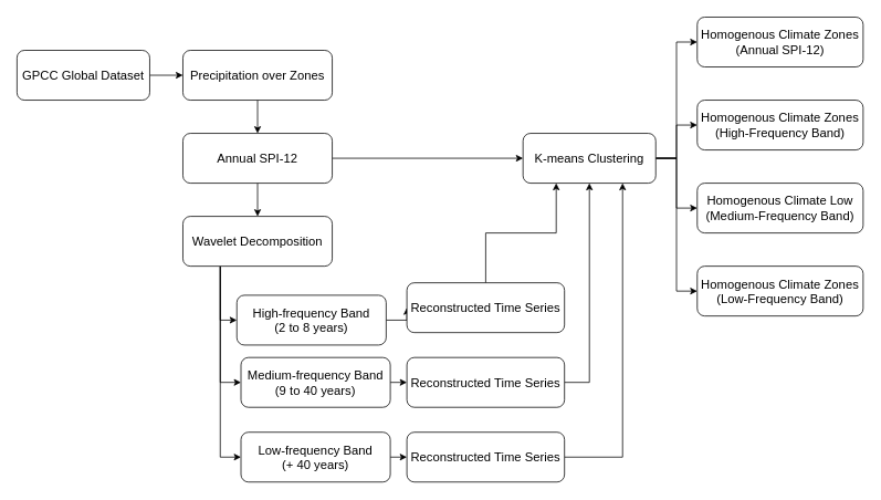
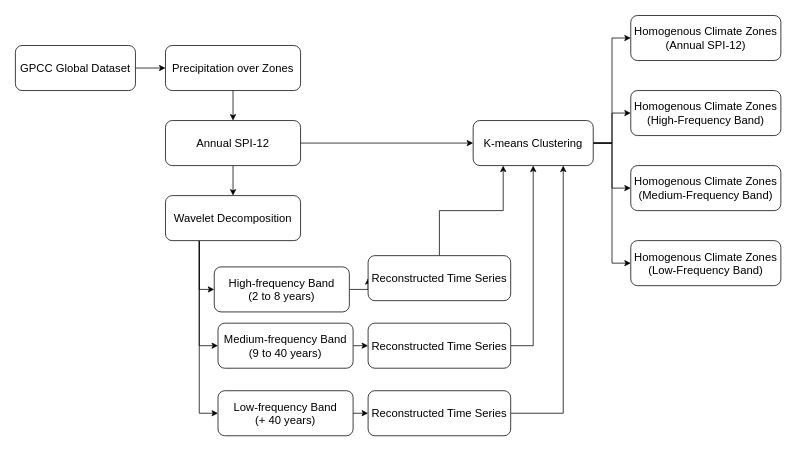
  <mxCell id="0" />
  <mxCell id="1" parent="0" />
  <mxCell id="2" style="edgeStyle=orthogonalEdgeStyle;rounded=0;orthogonalLoop=1;jettySize=auto;html=1;exitX=1;exitY=0.5;exitDx=0;exitDy=0;entryX=0;entryY=0.5;entryDx=0;entryDy=0;" edge="1" parent="1" source="3" target="18"><mxGeometry relative="1" as="geometry" /></mxCell>
  <mxCell id="3" value="&lt;font style=&quot;font-size: 15px;&quot;&gt;GPCC Global Dataset&lt;/font&gt;" style="rounded=1;whiteSpace=wrap;html=1;" vertex="1" parent="1"><mxGeometry x="20" y="60" width="160" height="60" as="geometry" /></mxCell>
  <mxCell id="4" style="edgeStyle=orthogonalEdgeStyle;rounded=0;orthogonalLoop=1;jettySize=auto;html=1;exitX=0.5;exitY=1;exitDx=0;exitDy=0;entryX=0.5;entryY=0;entryDx=0;entryDy=0;" edge="1" parent="1" source="6" target="10"><mxGeometry relative="1" as="geometry" /></mxCell>
  <mxCell id="5" style="edgeStyle=orthogonalEdgeStyle;rounded=0;orthogonalLoop=1;jettySize=auto;html=1;exitX=1;exitY=0.5;exitDx=0;exitDy=0;entryX=0;entryY=0.5;entryDx=0;entryDy=0;" edge="1" parent="1" source="6" target="25"><mxGeometry relative="1" as="geometry" /></mxCell>
  <mxCell id="6" value="&lt;font style=&quot;font-size: 15px;&quot;&gt;Annual SPI-12&lt;/font&gt;" style="rounded=1;whiteSpace=wrap;html=1;" vertex="1" parent="1"><mxGeometry x="220" y="160" width="180" height="60" as="geometry" /></mxCell>
  <mxCell id="7" style="edgeStyle=orthogonalEdgeStyle;rounded=0;orthogonalLoop=1;jettySize=auto;html=1;exitX=0.25;exitY=1;exitDx=0;exitDy=0;entryX=0;entryY=0.5;entryDx=0;entryDy=0;fontSize=15;" edge="1" parent="1" source="10" target="12"><mxGeometry relative="1" as="geometry" /></mxCell>
  <mxCell id="8" style="edgeStyle=orthogonalEdgeStyle;rounded=0;orthogonalLoop=1;jettySize=auto;html=1;exitX=0.25;exitY=1;exitDx=0;exitDy=0;entryX=0;entryY=0.5;entryDx=0;entryDy=0;fontSize=15;" edge="1" parent="1" source="10" target="14"><mxGeometry relative="1" as="geometry" /></mxCell>
  <mxCell id="9" style="edgeStyle=orthogonalEdgeStyle;rounded=0;orthogonalLoop=1;jettySize=auto;html=1;exitX=0.25;exitY=1;exitDx=0;exitDy=0;entryX=0;entryY=0.5;entryDx=0;entryDy=0;fontSize=15;" edge="1" parent="1" source="10" target="16"><mxGeometry relative="1" as="geometry" /></mxCell>
  <mxCell id="10" value="&lt;font style=&quot;font-size: 15px;&quot;&gt;Wavelet Decomposition&lt;/font&gt;" style="rounded=1;whiteSpace=wrap;html=1;" vertex="1" parent="1"><mxGeometry x="220" y="260" width="180" height="60" as="geometry" /></mxCell>
  <mxCell id="11" style="edgeStyle=orthogonalEdgeStyle;rounded=0;orthogonalLoop=1;jettySize=auto;html=1;exitX=1;exitY=0.5;exitDx=0;exitDy=0;entryX=0;entryY=0.5;entryDx=0;entryDy=0;" edge="1" parent="1" source="12" target="20"><mxGeometry relative="1" as="geometry" /></mxCell>
  <mxCell id="12" value="&lt;font style=&quot;font-size: 15px;&quot;&gt;High-frequency Band&lt;br&gt;(2 to 8 years)&lt;/font&gt;" style="rounded=1;whiteSpace=wrap;html=1;" vertex="1" parent="1"><mxGeometry x="285" y="355" width="180" height="60" as="geometry" /></mxCell>
  <mxCell id="13" style="edgeStyle=orthogonalEdgeStyle;rounded=0;orthogonalLoop=1;jettySize=auto;html=1;exitX=1;exitY=0.5;exitDx=0;exitDy=0;entryX=0;entryY=0.5;entryDx=0;entryDy=0;" edge="1" parent="1" source="14" target="27"><mxGeometry relative="1" as="geometry" /></mxCell>
  <mxCell id="14" value="&lt;font style=&quot;font-size: 15px;&quot;&gt;Medium-frequency Band&lt;br&gt;(9 to 40 years)&lt;/font&gt;" style="rounded=1;whiteSpace=wrap;html=1;" vertex="1" parent="1"><mxGeometry x="290" y="430" width="180" height="60" as="geometry" /></mxCell>
  <mxCell id="15" style="edgeStyle=orthogonalEdgeStyle;rounded=0;orthogonalLoop=1;jettySize=auto;html=1;exitX=1;exitY=0.5;exitDx=0;exitDy=0;entryX=0;entryY=0.5;entryDx=0;entryDy=0;" edge="1" parent="1" source="16" target="29"><mxGeometry relative="1" as="geometry" /></mxCell>
  <mxCell id="16" value="&lt;font style=&quot;font-size: 15px;&quot;&gt;Low-frequency Band&lt;br&gt;(+ 40 years)&lt;/font&gt;" style="rounded=1;whiteSpace=wrap;html=1;" vertex="1" parent="1"><mxGeometry x="290" y="520" width="180" height="60" as="geometry" /></mxCell>
  <mxCell id="17" style="edgeStyle=orthogonalEdgeStyle;rounded=0;orthogonalLoop=1;jettySize=auto;html=1;exitX=0.5;exitY=1;exitDx=0;exitDy=0;entryX=0.5;entryY=0;entryDx=0;entryDy=0;" edge="1" parent="1" source="18" target="6"><mxGeometry relative="1" as="geometry" /></mxCell>
  <mxCell id="18" value="&lt;font style=&quot;font-size: 15px;&quot;&gt;Precipitation over Zones&lt;/font&gt;" style="rounded=1;whiteSpace=wrap;html=1;" vertex="1" parent="1"><mxGeometry x="220" y="60" width="180" height="60" as="geometry" /></mxCell>
  <mxCell id="19" style="edgeStyle=orthogonalEdgeStyle;rounded=0;orthogonalLoop=1;jettySize=auto;html=1;exitX=0.5;exitY=0;exitDx=0;exitDy=0;entryX=0.25;entryY=1;entryDx=0;entryDy=0;fontSize=15;" edge="1" parent="1" source="20" target="25"><mxGeometry relative="1" as="geometry" /></mxCell>
  <mxCell id="20" value="&lt;font style=&quot;font-size: 15px;&quot;&gt;Reconstructed Time Series&lt;/font&gt;" style="rounded=1;whiteSpace=wrap;html=1;" vertex="1" parent="1"><mxGeometry x="490" y="340" width="190" height="60" as="geometry" /></mxCell>
  <mxCell id="21" style="edgeStyle=orthogonalEdgeStyle;rounded=0;orthogonalLoop=1;jettySize=auto;html=1;exitX=1;exitY=0.5;exitDx=0;exitDy=0;entryX=0;entryY=0.5;entryDx=0;entryDy=0;" edge="1" parent="1" source="25" target="30"><mxGeometry relative="1" as="geometry" /></mxCell>
  <mxCell id="22" style="edgeStyle=orthogonalEdgeStyle;rounded=0;orthogonalLoop=1;jettySize=auto;html=1;exitX=1;exitY=0.5;exitDx=0;exitDy=0;entryX=0;entryY=0.5;entryDx=0;entryDy=0;" edge="1" parent="1" source="25" target="31"><mxGeometry relative="1" as="geometry" /></mxCell>
  <mxCell id="23" style="edgeStyle=orthogonalEdgeStyle;rounded=0;orthogonalLoop=1;jettySize=auto;html=1;exitX=1;exitY=0.5;exitDx=0;exitDy=0;entryX=0;entryY=0.5;entryDx=0;entryDy=0;" edge="1" parent="1" source="25" target="32"><mxGeometry relative="1" as="geometry" /></mxCell>
  <mxCell id="24" style="edgeStyle=orthogonalEdgeStyle;rounded=0;orthogonalLoop=1;jettySize=auto;html=1;exitX=1;exitY=0.5;exitDx=0;exitDy=0;entryX=0;entryY=0.5;entryDx=0;entryDy=0;" edge="1" parent="1" source="25" target="33"><mxGeometry relative="1" as="geometry" /></mxCell>
  <mxCell id="25" value="&lt;font style=&quot;font-size: 15px;&quot;&gt;K-means Clustering&lt;/font&gt;" style="rounded=1;whiteSpace=wrap;html=1;" vertex="1" parent="1"><mxGeometry x="630" y="160" width="160" height="60" as="geometry" /></mxCell>
  <mxCell id="26" style="edgeStyle=orthogonalEdgeStyle;rounded=0;orthogonalLoop=1;jettySize=auto;html=1;exitX=1;exitY=0.5;exitDx=0;exitDy=0;entryX=0.5;entryY=1;entryDx=0;entryDy=0;" edge="1" parent="1" source="27" target="25"><mxGeometry relative="1" as="geometry"><Array as="points"><mxPoint x="710" y="460" /></Array></mxGeometry></mxCell>
  <mxCell id="27" value="&lt;font style=&quot;font-size: 15px;&quot;&gt;Reconstructed Time Series&lt;/font&gt;" style="rounded=1;whiteSpace=wrap;html=1;" vertex="1" parent="1"><mxGeometry x="490" y="430" width="190" height="60" as="geometry" /></mxCell>
  <mxCell id="28" style="edgeStyle=orthogonalEdgeStyle;rounded=0;orthogonalLoop=1;jettySize=auto;html=1;exitX=1;exitY=0.5;exitDx=0;exitDy=0;entryX=0.75;entryY=1;entryDx=0;entryDy=0;" edge="1" parent="1" source="29" target="25"><mxGeometry relative="1" as="geometry" /></mxCell>
  <mxCell id="29" value="&lt;font style=&quot;font-size: 15px;&quot;&gt;Reconstructed Time Series&lt;/font&gt;" style="rounded=1;whiteSpace=wrap;html=1;" vertex="1" parent="1"><mxGeometry x="490" y="520" width="190" height="60" as="geometry" /></mxCell>
  <mxCell id="30" value="&lt;font style=&quot;font-size: 15px;&quot;&gt;Homogenous Climate Zones (Annual SPI-12)&lt;/font&gt;" style="rounded=1;whiteSpace=wrap;html=1;" vertex="1" parent="1"><mxGeometry x="840" y="20" width="200" height="60" as="geometry" /></mxCell>
  <mxCell id="31" value="&lt;font style=&quot;font-size: 15px;&quot;&gt;Homogenous Climate Zones (High-Frequency Band)&lt;/font&gt;" style="rounded=1;whiteSpace=wrap;html=1;" vertex="1" parent="1"><mxGeometry x="840" y="120" width="200" height="60" as="geometry" /></mxCell>
- <mxCell id="32" value="&lt;font style=&quot;font-size: 15px;&quot;&gt;Homogenous Climate Low (Medium-Frequency Band)&lt;/font&gt;" style="rounded=1;whiteSpace=wrap;html=1;" vertex="1" parent="1"><mxGeometry x="840" y="220" width="200" height="60" as="geometry" /></mxCell>
+ <mxCell id="32" value="&lt;font style=&quot;font-size: 15px;&quot;&gt;Homogenous Climate Zones (Medium-Frequency Band)&lt;/font&gt;" style="rounded=1;whiteSpace=wrap;html=1;" vertex="1" parent="1"><mxGeometry x="840" y="220" width="200" height="60" as="geometry" /></mxCell>
  <mxCell id="33" value="&lt;font style=&quot;font-size: 15px;&quot;&gt;Homogenous Climate Zones (Low-Frequency Band)&lt;/font&gt;" style="rounded=1;whiteSpace=wrap;html=1;" vertex="1" parent="1"><mxGeometry x="840" y="320" width="200" height="60" as="geometry" /></mxCell>
